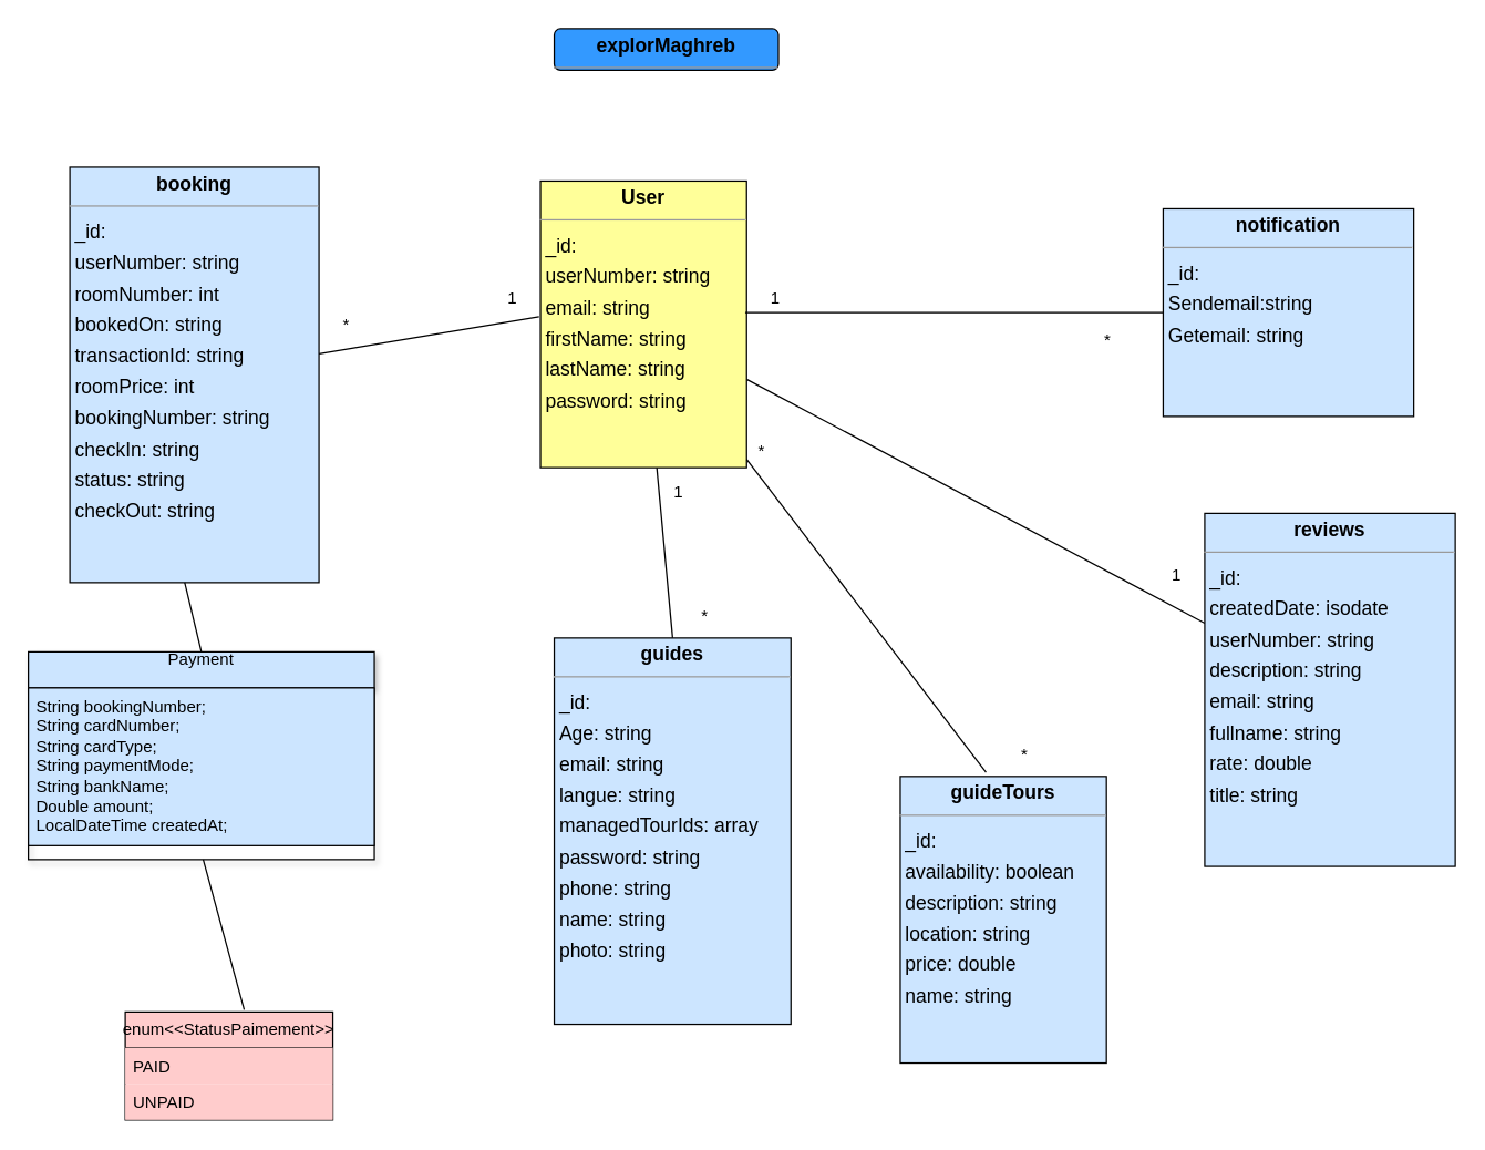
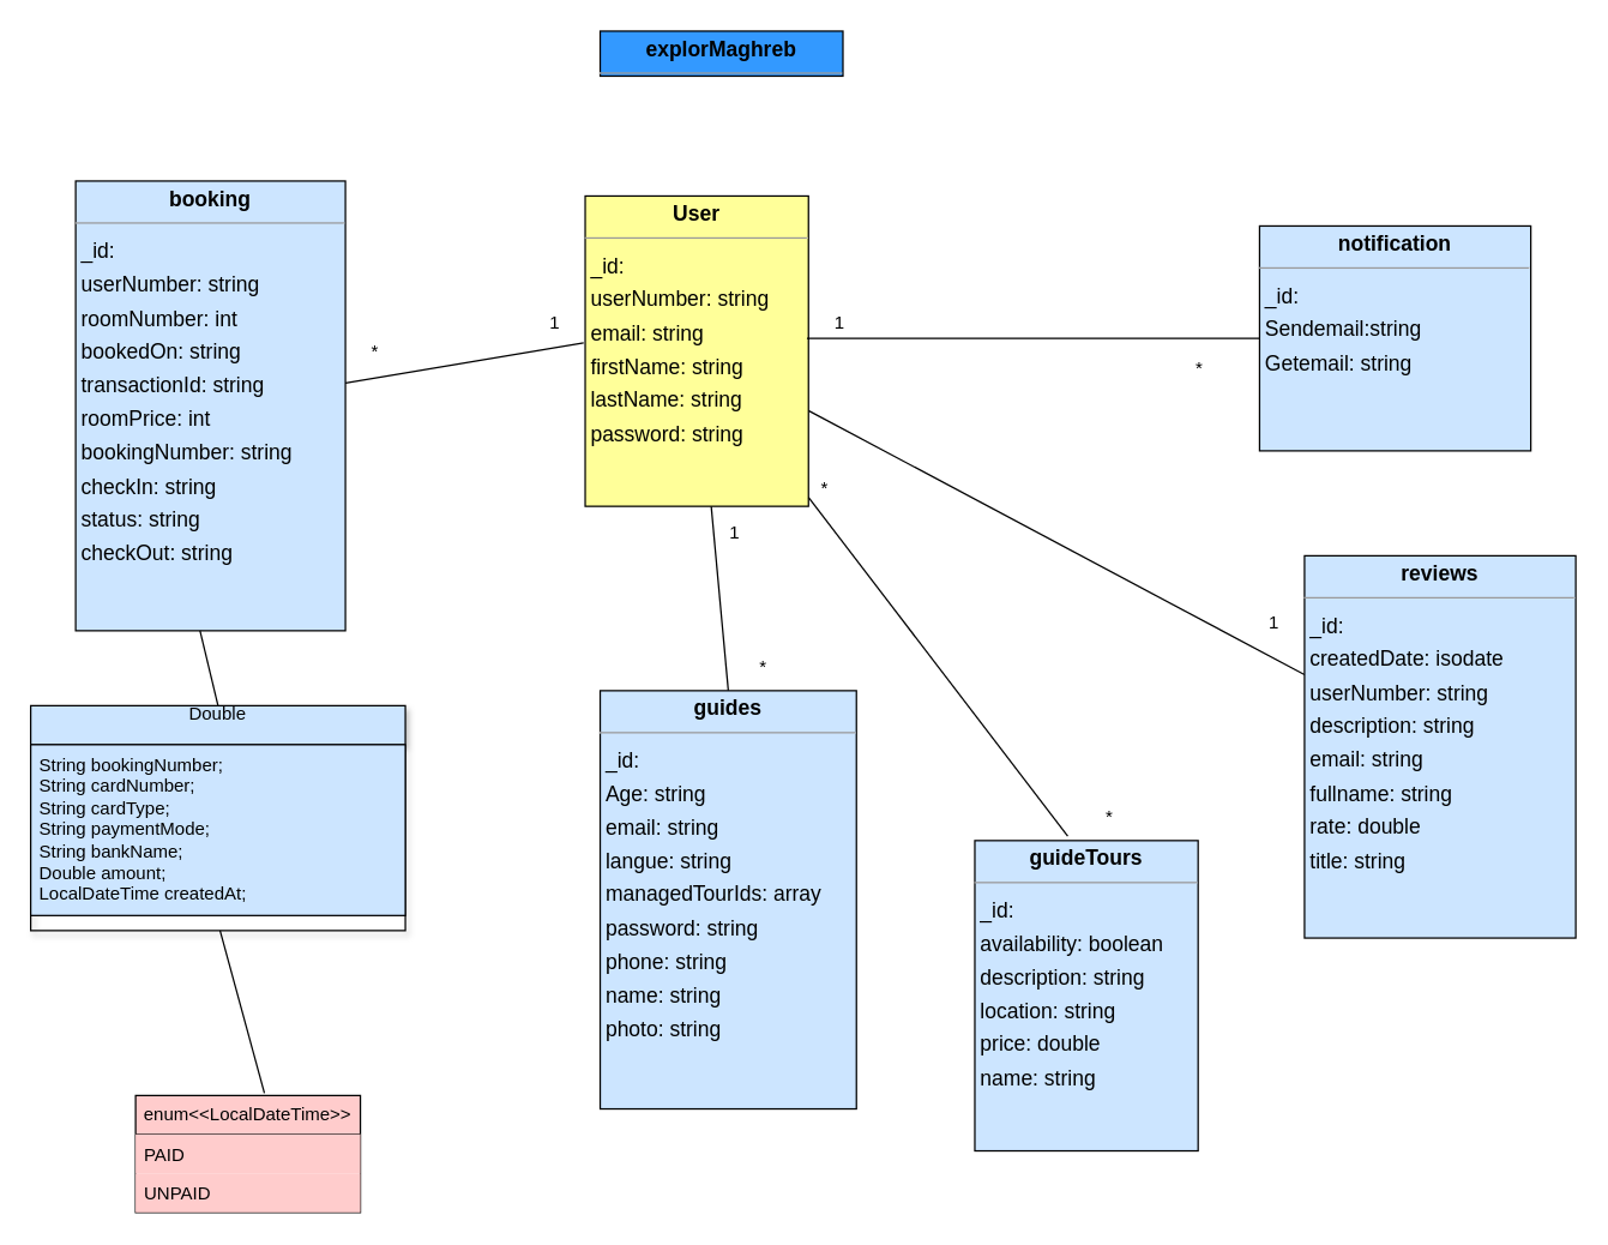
  <mxCell id="0" />
  <mxCell id="1" parent="0" />
  <mxCell id="2" value="&lt;p style=&quot;margin:0px;margin-top:4px;text-align:center;&quot;&gt;&lt;b&gt;booking&lt;/b&gt;&lt;/p&gt;&lt;hr size=&quot;1&quot;&gt;&lt;p style=&quot;margin:0 0 0 4px;line-height:1.6;&quot;&gt; _id:&amp;nbsp;&lt;br&gt;userNumber: string&lt;br&gt; roomNumber: int&lt;br&gt; bookedOn: string&lt;br&gt; transactionId: string&lt;br&gt;roomPrice: int&lt;br&gt; bookingNumber: string&lt;br&gt; checkIn: string&lt;br&gt; status: string&lt;br&gt; checkOut: string&lt;/p&gt;" style="verticalAlign=top;align=left;overflow=fill;fontSize=14;fontFamily=Helvetica;html=1;rounded=0;shadow=0;comic=0;labelBackgroundColor=none;strokeWidth=1;fillColor=#CCE5FF;" parent="1" vertex="1"><mxGeometry x="50" y="120" width="180" height="300" as="geometry" /></mxCell>
  <mxCell id="3" style="edgeStyle=none;rounded=0;orthogonalLoop=1;jettySize=auto;html=1;endArrow=none;endFill=0;" edge="1" parent="1" source="6" target="10"><mxGeometry relative="1" as="geometry" /></mxCell>
  <mxCell id="4" style="edgeStyle=none;rounded=0;orthogonalLoop=1;jettySize=auto;html=1;entryX=0.5;entryY=0;entryDx=0;entryDy=0;endArrow=none;endFill=0;" edge="1" parent="1" source="6" target="9"><mxGeometry relative="1" as="geometry" /></mxCell>
  <mxCell id="5" style="edgeStyle=none;rounded=0;orthogonalLoop=1;jettySize=auto;html=1;exitX=0.461;exitY=1.1;exitDx=0;exitDy=0;exitPerimeter=0;endArrow=none;endFill=0;entryX=0.5;entryY=0;entryDx=0;entryDy=0;" edge="1" parent="1" target="11"><mxGeometry relative="1" as="geometry"><mxPoint x="132.98" y="420" as="sourcePoint" /><mxPoint x="160" y="460" as="targetPoint" /></mxGeometry></mxCell>
  <mxCell id="6" value="&lt;p style=&quot;margin:0px;margin-top:4px;text-align:center;&quot;&gt;&lt;b&gt;User&lt;/b&gt;&lt;/p&gt;&lt;hr size=&quot;1&quot;&gt;&lt;p style=&quot;margin:0 0 0 4px;line-height:1.6;&quot;&gt; _id:&amp;nbsp;&lt;br&gt;userNumber: string&lt;br&gt; email: string&lt;br&gt; firstName: string&lt;br&gt; lastName: string&lt;br&gt; password: string&lt;/p&gt;" style="verticalAlign=top;align=left;overflow=fill;fontSize=14;fontFamily=Helvetica;html=1;rounded=0;shadow=0;comic=0;labelBackgroundColor=none;strokeWidth=1;fillColor=#FFFF99;" parent="1" vertex="1"><mxGeometry x="390" y="130" width="149" height="207" as="geometry" /></mxCell>
- <mxCell id="7" value="&lt;p style=&quot;margin:0px;margin-top:4px;text-align:center;&quot;&gt;&lt;b&gt;explorMaghreb&lt;/b&gt;&lt;/p&gt;&lt;hr size=&quot;1&quot;/&gt;" style="verticalAlign=top;align=left;overflow=fill;fontSize=14;fontFamily=Helvetica;html=1;shadow=0;comic=0;labelBackgroundColor=none;strokeWidth=1;fillColor=#3399FF;rounded=1;" parent="1" vertex="1"><mxGeometry x="400" y="20" width="162" height="30" as="geometry" /></mxCell>
+ <mxCell id="7" value="&lt;p style=&quot;margin:0px;margin-top:4px;text-align:center;&quot;&gt;&lt;b&gt;explorMaghreb&lt;/b&gt;&lt;/p&gt;&lt;hr size=&quot;1&quot;/&gt;" style="verticalAlign=top;align=left;overflow=fill;fontSize=14;fontFamily=Helvetica;html=1;rounded=0;shadow=0;comic=0;labelBackgroundColor=none;strokeWidth=1;fillColor=#3399FF;" parent="1" vertex="1"><mxGeometry x="400" y="20" width="162" height="30" as="geometry" /></mxCell>
  <mxCell id="8" value="&lt;p style=&quot;margin:0px;margin-top:4px;text-align:center;&quot;&gt;&lt;b&gt;guideTours&lt;/b&gt;&lt;/p&gt;&lt;hr size=&quot;1&quot;&gt;&lt;p style=&quot;margin:0 0 0 4px;line-height:1.6;&quot;&gt; _id:&amp;nbsp;&lt;br&gt; availability: boolean&lt;br&gt; description: string&lt;br&gt; location: string&lt;br&gt; price: double&lt;br&gt; name: string&lt;/p&gt;" style="verticalAlign=top;align=left;overflow=fill;fontSize=14;fontFamily=Helvetica;html=1;rounded=0;shadow=0;comic=0;labelBackgroundColor=none;strokeWidth=1;fillColor=#CCE5FF;" parent="1" vertex="1"><mxGeometry x="650" y="560" width="149" height="207" as="geometry" /></mxCell>
  <mxCell id="9" value="&lt;p style=&quot;margin:0px;margin-top:4px;text-align:center;&quot;&gt;&lt;b&gt;guides&lt;/b&gt;&lt;/p&gt;&lt;hr size=&quot;1&quot;&gt;&lt;p style=&quot;margin:0 0 0 4px;line-height:1.6;&quot;&gt; _id:&amp;nbsp;&lt;br&gt; Age: string&lt;br&gt;email: string&lt;br&gt; langue: string&lt;br&gt; managedTourIds: array&lt;br&gt; password: string&lt;br&gt; phone: string&lt;br&gt; name: string&lt;br&gt; photo: string&lt;/p&gt;" style="verticalAlign=top;align=left;overflow=fill;fontSize=14;fontFamily=Helvetica;html=1;rounded=0;shadow=0;comic=0;labelBackgroundColor=none;strokeWidth=1;fillColor=#CCE5FF;" parent="1" vertex="1"><mxGeometry x="400" y="460" width="171" height="279" as="geometry" /></mxCell>
  <mxCell id="10" value="&lt;p style=&quot;margin:0px;margin-top:4px;text-align:center;&quot;&gt;&lt;b&gt;reviews&lt;/b&gt;&lt;/p&gt;&lt;hr size=&quot;1&quot;&gt;&lt;p style=&quot;margin:0 0 0 4px;line-height:1.6;&quot;&gt; _id:&amp;nbsp;&lt;br&gt;createdDate: isodate&lt;br&gt;userNumber: string&lt;br&gt; description: string&lt;br&gt; email: string&lt;br&gt; fullname: string&lt;br&gt; rate: double&lt;br&gt; title: string&lt;/p&gt;" style="verticalAlign=top;align=left;overflow=fill;fontSize=14;fontFamily=Helvetica;html=1;rounded=0;shadow=0;comic=0;labelBackgroundColor=none;strokeWidth=1;fillColor=#CCE5FF;" parent="1" vertex="1"><mxGeometry x="870" y="370" width="181" height="255" as="geometry" /></mxCell>
- <mxCell id="11" value="Payment&lt;div&gt;&amp;nbsp;&lt;/div&gt;" style="swimlane;fontStyle=0;childLayout=stackLayout;horizontal=1;startSize=26;fillColor=#CCE5FF;horizontalStack=0;resizeParent=1;resizeParentMax=0;resizeLast=0;collapsible=1;marginBottom=0;whiteSpace=wrap;html=1;shadow=1;" vertex="1" parent="1"><mxGeometry x="20" y="470" width="250" height="150" as="geometry" /></mxCell>
+ <mxCell id="11" value="Double&lt;div&gt;&amp;nbsp;&lt;/div&gt;" style="swimlane;fontStyle=0;childLayout=stackLayout;horizontal=1;startSize=26;fillColor=#CCE5FF;horizontalStack=0;resizeParent=1;resizeParentMax=0;resizeLast=0;collapsible=1;marginBottom=0;whiteSpace=wrap;html=1;shadow=1;" vertex="1" parent="1"><mxGeometry x="20" y="470" width="250" height="150" as="geometry" /></mxCell>
  <mxCell id="12" value="&lt;div&gt;&lt;div&gt;String bookingNumber;&lt;/div&gt;&lt;div&gt;String cardNumber;&lt;/div&gt;&lt;div&gt;String cardType;&lt;/div&gt;&lt;div&gt;String paymentMode;&lt;/div&gt;&lt;div&gt;String bankName;&lt;/div&gt;&lt;div&gt;Double amount;&lt;/div&gt;&lt;div&gt;LocalDateTime createdAt;&lt;/div&gt;&lt;/div&gt;&lt;div&gt;&lt;br&gt;&lt;/div&gt;" style="text;strokeColor=#000000;fillColor=#CCE5FF;align=left;verticalAlign=top;spacingLeft=4;spacingRight=4;overflow=hidden;rotatable=0;points=[[0,0.5],[1,0.5]];portConstraint=eastwest;whiteSpace=wrap;html=1;" vertex="1" parent="11"><mxGeometry y="26" width="250" height="114" as="geometry" /></mxCell>
  <mxCell id="13" value="&amp;nbsp;&amp;nbsp;" style="text;strokeColor=none;fillColor=none;align=left;verticalAlign=top;spacingLeft=4;spacingRight=4;overflow=hidden;rotatable=0;points=[[0,0.5],[1,0.5]];portConstraint=eastwest;whiteSpace=wrap;html=1;" vertex="1" parent="11"><mxGeometry y="140" width="250" height="10" as="geometry" /></mxCell>
  <mxCell id="14" value="&amp;nbsp;&amp;nbsp;" style="text;strokeColor=none;fillColor=none;align=left;verticalAlign=top;spacingLeft=4;spacingRight=4;overflow=hidden;rotatable=0;points=[[0,0.5],[1,0.5]];portConstraint=eastwest;whiteSpace=wrap;html=1;" vertex="1" parent="1"><mxGeometry x="50" y="383" width="180" height="40" as="geometry" /></mxCell>
  <mxCell id="15" style="edgeStyle=none;rounded=0;orthogonalLoop=1;jettySize=auto;html=1;entryX=-0.007;entryY=0.473;entryDx=0;entryDy=0;entryPerimeter=0;endArrow=none;endFill=0;" edge="1" parent="1" source="2" target="6"><mxGeometry relative="1" as="geometry" /></mxCell>
  <mxCell id="16" style="edgeStyle=none;rounded=0;orthogonalLoop=1;jettySize=auto;html=1;entryX=0.416;entryY=-0.014;entryDx=0;entryDy=0;entryPerimeter=0;endArrow=none;endFill=0;" edge="1" parent="1" source="6" target="8"><mxGeometry relative="1" as="geometry" /></mxCell>
- <mxCell id="17" value="enum&amp;lt;&amp;lt;StatusPaimement&amp;gt;&amp;gt;" style="swimlane;fontStyle=0;childLayout=stackLayout;horizontal=1;startSize=26;fillColor=#FFCCCC;horizontalStack=0;resizeParent=1;resizeParentMax=0;resizeLast=0;collapsible=1;marginBottom=0;whiteSpace=wrap;html=1;" vertex="1" parent="1"><mxGeometry x="90" y="730" width="150" height="78" as="geometry" /></mxCell>
+ <mxCell id="17" value="enum&amp;lt;&amp;lt;LocalDateTime&amp;gt;&amp;gt;" style="swimlane;fontStyle=0;childLayout=stackLayout;horizontal=1;startSize=26;fillColor=#FFCCCC;horizontalStack=0;resizeParent=1;resizeParentMax=0;resizeLast=0;collapsible=1;marginBottom=0;whiteSpace=wrap;html=1;" vertex="1" parent="1"><mxGeometry x="90" y="730" width="150" height="78" as="geometry" /></mxCell>
  <mxCell id="18" value="PAID" style="text;strokeColor=none;fillColor=#FFCCCC;align=left;verticalAlign=top;spacingLeft=4;spacingRight=4;overflow=hidden;rotatable=0;points=[[0,0.5],[1,0.5]];portConstraint=eastwest;whiteSpace=wrap;html=1;" vertex="1" parent="17"><mxGeometry y="26" width="150" height="26" as="geometry" /></mxCell>
  <mxCell id="19" value="UNPAID" style="text;strokeColor=none;fillColor=#FFCCCC;align=left;verticalAlign=top;spacingLeft=4;spacingRight=4;overflow=hidden;rotatable=0;points=[[0,0.5],[1,0.5]];portConstraint=eastwest;whiteSpace=wrap;html=1;" vertex="1" parent="17"><mxGeometry y="52" width="150" height="26" as="geometry" /></mxCell>
  <mxCell id="20" style="rounded=0;orthogonalLoop=1;jettySize=auto;html=1;entryX=0.573;entryY=-0.019;entryDx=0;entryDy=0;entryPerimeter=0;endArrow=none;endFill=0;" edge="1" parent="1" source="13" target="17"><mxGeometry relative="1" as="geometry" /></mxCell>
  <mxCell id="21" value="&lt;p style=&quot;margin:0px;margin-top:4px;text-align:center;&quot;&gt;&lt;b&gt;notification&lt;/b&gt;&lt;/p&gt;&lt;hr size=&quot;1&quot;&gt;&lt;p style=&quot;margin:0 0 0 4px;line-height:1.6;&quot;&gt; _id:&amp;nbsp;&lt;br&gt;Sendemail:string&lt;br&gt;&lt;/p&gt;&lt;p style=&quot;margin:0 0 0 4px;line-height:1.6;&quot;&gt;Getemail: string&lt;br&gt;&lt;br&gt;&lt;/p&gt;" style="verticalAlign=top;align=left;overflow=fill;fontSize=14;fontFamily=Helvetica;html=1;rounded=0;shadow=0;comic=0;labelBackgroundColor=none;strokeWidth=1;fillColor=#CCE5FF;" vertex="1" parent="1"><mxGeometry x="840" y="150" width="181" height="150" as="geometry" /></mxCell>
  <mxCell id="22" style="rounded=0;orthogonalLoop=1;jettySize=auto;html=1;entryX=0.993;entryY=0.459;entryDx=0;entryDy=0;entryPerimeter=0;endArrow=none;endFill=0;" edge="1" parent="1" source="21" target="6"><mxGeometry relative="1" as="geometry" /></mxCell>
  <mxCell id="23" value="&amp;nbsp;&amp;nbsp;" style="text;strokeColor=none;fillColor=none;align=left;verticalAlign=top;spacingLeft=4;spacingRight=4;overflow=hidden;rotatable=0;points=[[0,0.5],[1,0.5]];portConstraint=eastwest;whiteSpace=wrap;html=1;" vertex="1" parent="1"><mxGeometry x="60" y="420" width="170" height="10" as="geometry" /></mxCell>
  <mxCell id="24" value="*" style="text;html=1;align=center;verticalAlign=middle;whiteSpace=wrap;rounded=0;" vertex="1" parent="1"><mxGeometry x="220" y="218.5" width="60" height="30" as="geometry" /></mxCell>
  <mxCell id="25" value="1" style="text;html=1;align=center;verticalAlign=middle;whiteSpace=wrap;rounded=0;" vertex="1" parent="1"><mxGeometry x="340" y="200" width="60" height="30" as="geometry" /></mxCell>
  <mxCell id="26" value="*" style="text;html=1;align=center;verticalAlign=middle;whiteSpace=wrap;rounded=0;" vertex="1" parent="1"><mxGeometry x="770" width="60" height="30" as="geometry" y="230" /></mxCell>
  <mxCell id="27" value="1" style="text;html=1;align=center;verticalAlign=middle;whiteSpace=wrap;rounded=0;" vertex="1" parent="1"><mxGeometry x="530" y="200" width="60" height="30" as="geometry" /></mxCell>
  <mxCell id="28" value="1" style="text;html=1;align=center;verticalAlign=middle;whiteSpace=wrap;rounded=0;" vertex="1" parent="1"><mxGeometry x="460" y="340" width="60" height="30" as="geometry" /></mxCell>
  <mxCell id="29" value="1" style="text;html=1;align=center;verticalAlign=middle;whiteSpace=wrap;rounded=0;" vertex="1" parent="1"><mxGeometry x="820" y="400" width="60" height="30" as="geometry" /></mxCell>
  <mxCell id="30" value="*" style="text;html=1;align=center;verticalAlign=middle;whiteSpace=wrap;rounded=0;" vertex="1" parent="1"><mxGeometry x="520" y="310" width="60" height="30" as="geometry" /></mxCell>
  <mxCell id="31" value="*" style="text;html=1;align=center;verticalAlign=middle;whiteSpace=wrap;rounded=0;" vertex="1" parent="1"><mxGeometry x="710" y="530" width="60" height="30" as="geometry" /></mxCell>
  <mxCell id="32" value="*" style="text;html=1;align=center;verticalAlign=middle;whiteSpace=wrap;rounded=0;" vertex="1" parent="1"><mxGeometry x="479" y="430" width="60" height="30" as="geometry" /></mxCell>
